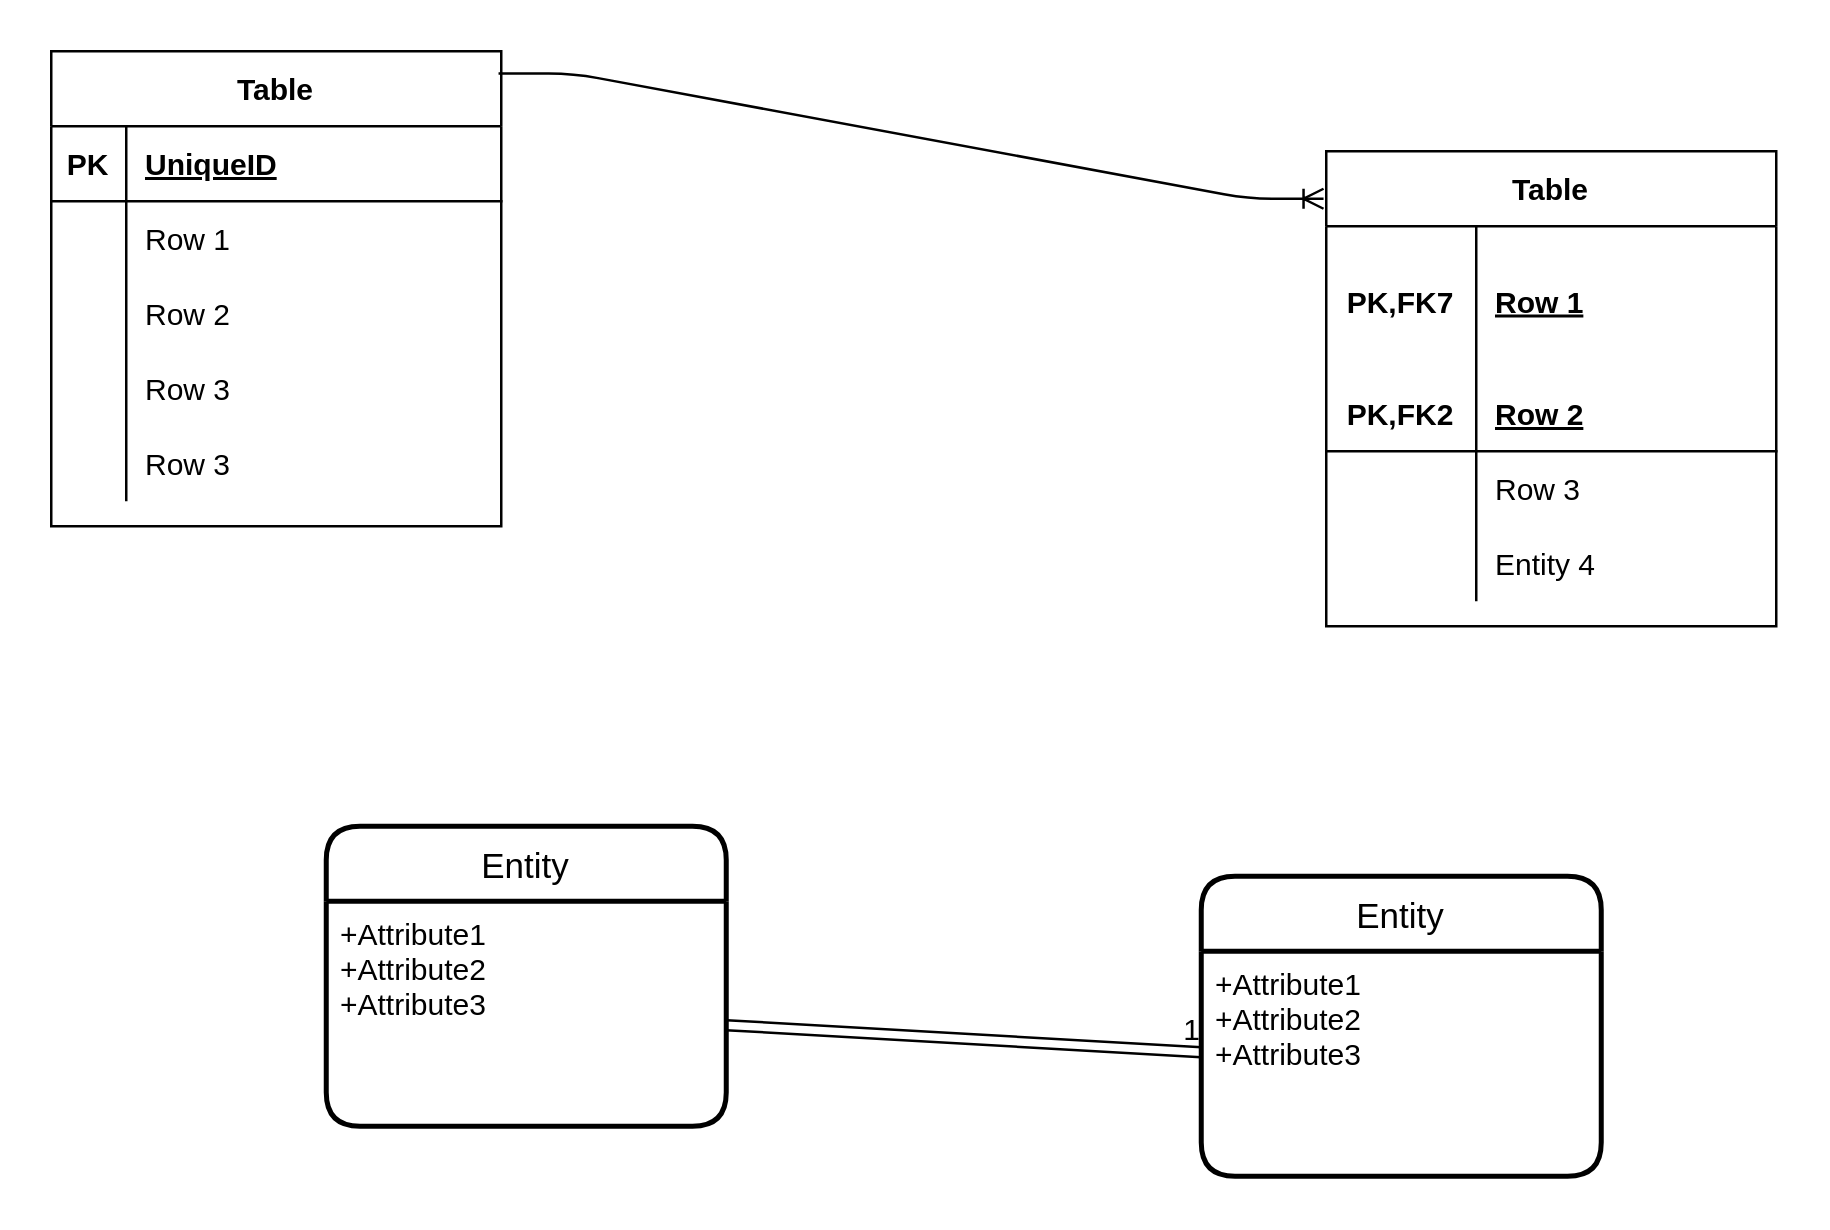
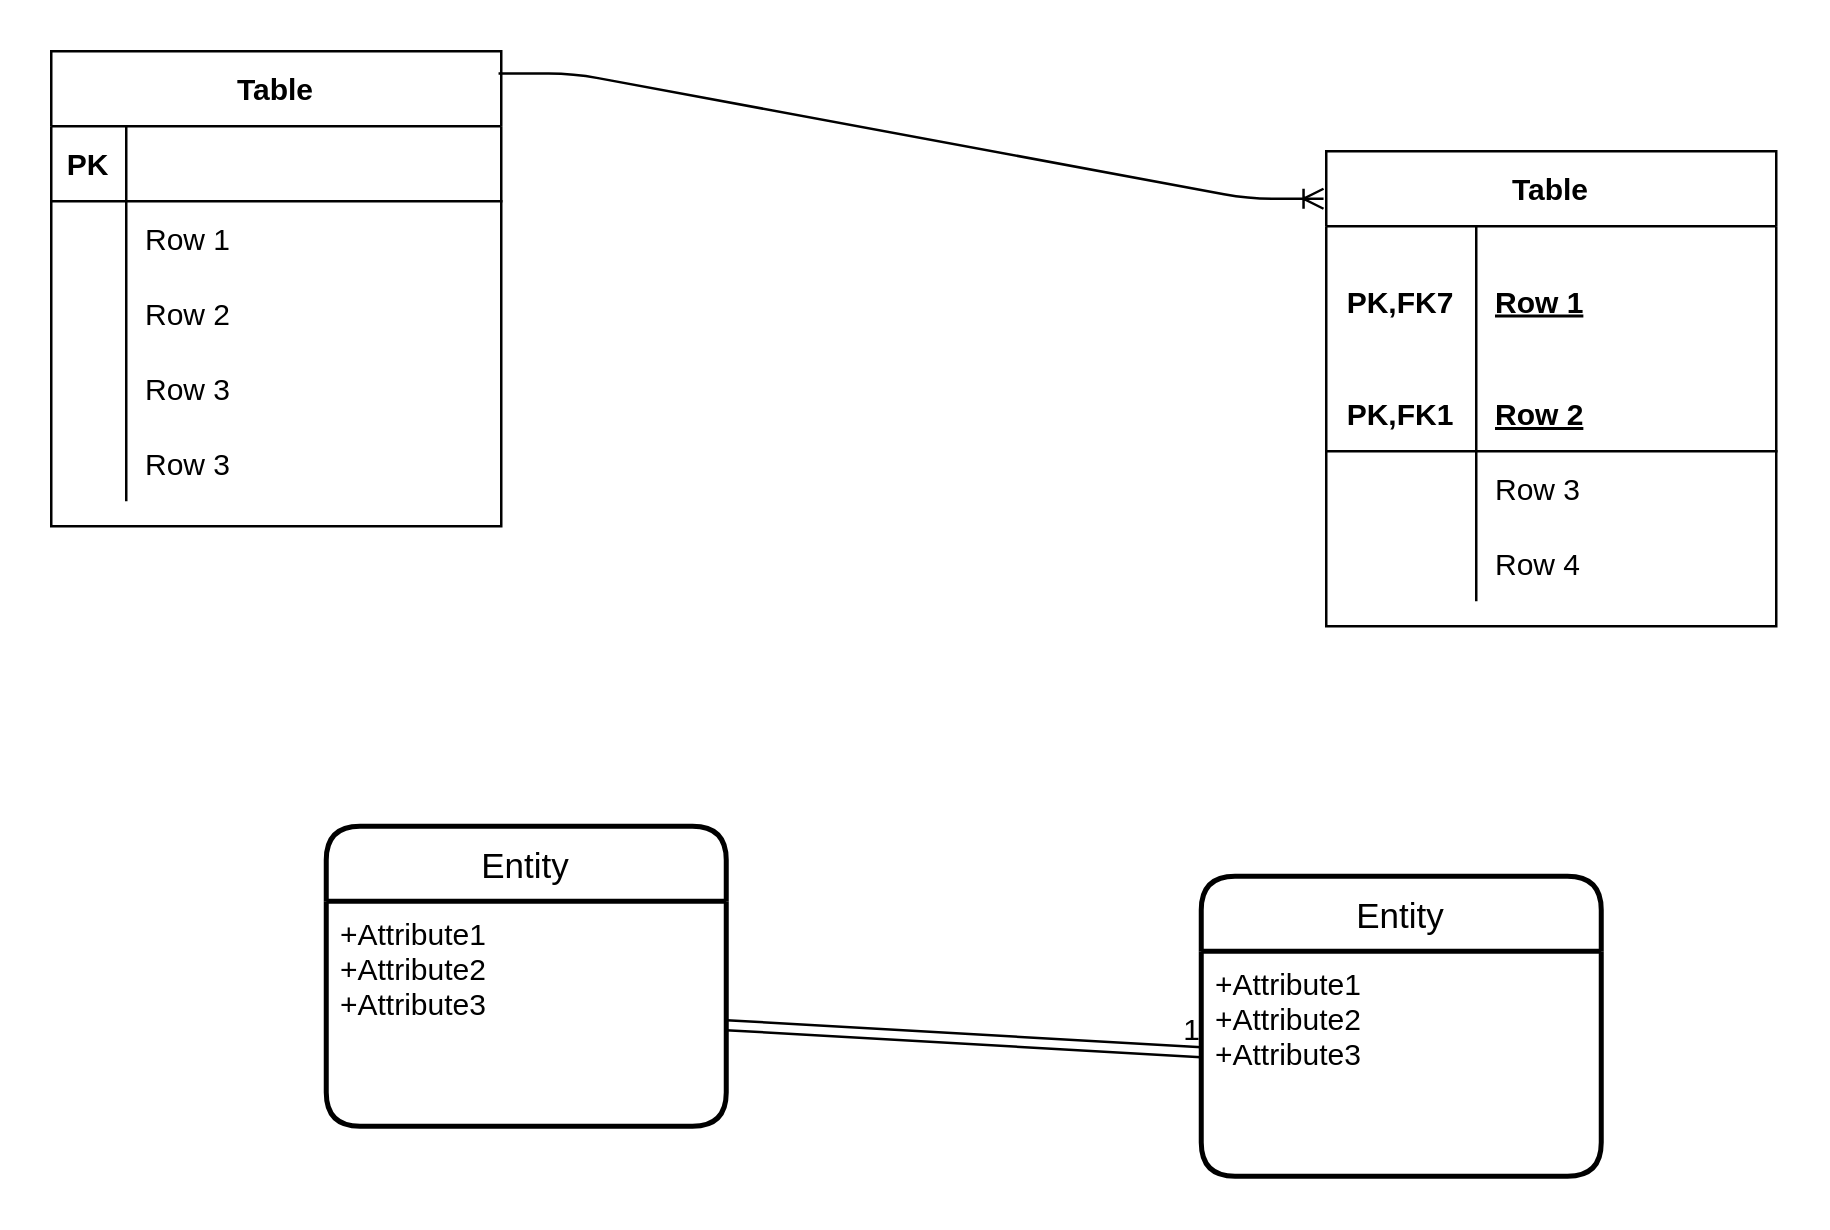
  <mxCell id="0" />
  <mxCell id="1" parent="0" />
  <mxCell id="2" value="Table" style="shape=table;startSize=30;container=1;collapsible=1;childLayout=tableLayout;fixedRows=1;rowLines=0;fontStyle=1;align=center;resizeLast=1;" vertex="1" parent="1"><mxGeometry x="20" y="20" width="180" height="190" as="geometry" /></mxCell>
  <mxCell id="3" value="" style="shape=partialRectangle;collapsible=0;dropTarget=0;pointerEvents=0;fillColor=none;top=0;left=0;bottom=1;right=0;points=[[0,0.5],[1,0.5]];portConstraint=eastwest;" vertex="1" parent="2"><mxGeometry y="30" width="180" height="30" as="geometry" /></mxCell>
  <mxCell id="4" value="PK" style="shape=partialRectangle;connectable=0;fillColor=none;top=0;left=0;bottom=0;right=0;fontStyle=1;overflow=hidden;" vertex="1" parent="3"><mxGeometry width="30" height="30" as="geometry" /></mxCell>
- <mxCell id="5" value="UniqueID" style="shape=partialRectangle;connectable=0;fillColor=none;top=0;left=0;bottom=0;right=0;align=left;spacingLeft=6;fontStyle=5;overflow=hidden;" vertex="1" parent="3"><mxGeometry x="30" width="150" height="30" as="geometry" /></mxCell>
  <mxCell id="6" value="" style="shape=partialRectangle;collapsible=0;dropTarget=0;pointerEvents=0;fillColor=none;top=0;left=0;bottom=0;right=0;points=[[0,0.5],[1,0.5]];portConstraint=eastwest;" vertex="1" parent="2"><mxGeometry y="60" width="180" height="30" as="geometry" /></mxCell>
  <mxCell id="7" value="" style="shape=partialRectangle;connectable=0;fillColor=none;top=0;left=0;bottom=0;right=0;editable=1;overflow=hidden;" vertex="1" parent="6"><mxGeometry width="30" height="30" as="geometry" /></mxCell>
  <mxCell id="8" value="Row 1" style="shape=partialRectangle;connectable=0;fillColor=none;top=0;left=0;bottom=0;right=0;align=left;spacingLeft=6;overflow=hidden;" vertex="1" parent="6"><mxGeometry x="30" width="150" height="30" as="geometry" /></mxCell>
  <mxCell id="9" value="" style="shape=partialRectangle;collapsible=0;dropTarget=0;pointerEvents=0;fillColor=none;top=0;left=0;bottom=0;right=0;points=[[0,0.5],[1,0.5]];portConstraint=eastwest;" vertex="1" parent="2"><mxGeometry y="90" width="180" height="30" as="geometry" /></mxCell>
  <mxCell id="10" value="" style="shape=partialRectangle;connectable=0;fillColor=none;top=0;left=0;bottom=0;right=0;editable=1;overflow=hidden;" vertex="1" parent="9"><mxGeometry width="30" height="30" as="geometry" /></mxCell>
  <mxCell id="11" value="Row 2" style="shape=partialRectangle;connectable=0;fillColor=none;top=0;left=0;bottom=0;right=0;align=left;spacingLeft=6;overflow=hidden;" vertex="1" parent="9"><mxGeometry x="30" width="150" height="30" as="geometry" /></mxCell>
  <mxCell id="12" value="" style="shape=partialRectangle;collapsible=0;dropTarget=0;pointerEvents=0;fillColor=none;top=0;left=0;bottom=0;right=0;points=[[0,0.5],[1,0.5]];portConstraint=eastwest;" vertex="1" parent="2"><mxGeometry y="120" width="180" height="30" as="geometry" /></mxCell>
  <mxCell id="13" value="" style="shape=partialRectangle;connectable=0;fillColor=none;top=0;left=0;bottom=0;right=0;editable=1;overflow=hidden;" vertex="1" parent="12"><mxGeometry width="30" height="30" as="geometry" /></mxCell>
  <mxCell id="14" value="Row 3" style="shape=partialRectangle;connectable=0;fillColor=none;top=0;left=0;bottom=0;right=0;align=left;spacingLeft=6;overflow=hidden;" vertex="1" parent="12"><mxGeometry x="30" width="150" height="30" as="geometry" /></mxCell>
  <mxCell id="15" value="" style="shape=partialRectangle;collapsible=0;dropTarget=0;pointerEvents=0;fillColor=none;top=0;left=0;bottom=0;right=0;points=[[0,0.5],[1,0.5]];portConstraint=eastwest;" vertex="1" parent="2"><mxGeometry y="150" width="180" height="30" as="geometry" /></mxCell>
  <mxCell id="16" value="" style="shape=partialRectangle;connectable=0;fillColor=none;top=0;left=0;bottom=0;right=0;editable=1;overflow=hidden;" vertex="1" parent="15"><mxGeometry width="30" height="30" as="geometry" /></mxCell>
  <mxCell id="17" value="Row 3" style="shape=partialRectangle;connectable=0;fillColor=none;top=0;left=0;bottom=0;right=0;align=left;spacingLeft=6;overflow=hidden;" vertex="1" parent="15"><mxGeometry x="30" width="150" height="30" as="geometry" /></mxCell>
  <mxCell id="18" value="Table" style="shape=table;startSize=30;container=1;collapsible=1;childLayout=tableLayout;fixedRows=1;rowLines=0;fontStyle=1;align=center;resizeLast=1;" vertex="1" parent="1"><mxGeometry x="530" y="60" width="180" height="190" as="geometry" /></mxCell>
  <mxCell id="19" value="" style="shape=partialRectangle;collapsible=0;dropTarget=0;pointerEvents=0;fillColor=none;top=0;left=0;bottom=0;right=0;points=[[0,0.5],[1,0.5]];portConstraint=eastwest;" vertex="1" parent="18"><mxGeometry y="30" width="180" height="60" as="geometry" /></mxCell>
  <mxCell id="20" value="PK,FK7" style="shape=partialRectangle;connectable=0;fillColor=none;top=0;left=0;bottom=0;right=0;fontStyle=1;overflow=hidden;" vertex="1" parent="19"><mxGeometry width="60" height="60" as="geometry" /></mxCell>
  <mxCell id="21" value="Row 1" style="shape=partialRectangle;connectable=0;fillColor=none;top=0;left=0;bottom=0;right=0;align=left;spacingLeft=6;fontStyle=5;overflow=hidden;" vertex="1" parent="19"><mxGeometry x="60" width="120" height="60" as="geometry" /></mxCell>
  <mxCell id="22" value="" style="shape=partialRectangle;collapsible=0;dropTarget=0;pointerEvents=0;fillColor=none;top=0;left=0;bottom=1;right=0;points=[[0,0.5],[1,0.5]];portConstraint=eastwest;" vertex="1" parent="18"><mxGeometry y="90" width="180" height="30" as="geometry" /></mxCell>
- <mxCell id="23" value="PK,FK2" style="shape=partialRectangle;connectable=0;fillColor=none;top=0;left=0;bottom=0;right=0;fontStyle=1;overflow=hidden;" vertex="1" parent="22"><mxGeometry width="60" height="30" as="geometry" /></mxCell>
+ <mxCell id="23" value="PK,FK1" style="shape=partialRectangle;connectable=0;fillColor=none;top=0;left=0;bottom=0;right=0;fontStyle=1;overflow=hidden;" vertex="1" parent="22"><mxGeometry width="60" height="30" as="geometry" /></mxCell>
  <mxCell id="24" value="Row 2" style="shape=partialRectangle;connectable=0;fillColor=none;top=0;left=0;bottom=0;right=0;align=left;spacingLeft=6;fontStyle=5;overflow=hidden;" vertex="1" parent="22"><mxGeometry x="60" width="120" height="30" as="geometry" /></mxCell>
  <mxCell id="25" value="" style="shape=partialRectangle;collapsible=0;dropTarget=0;pointerEvents=0;fillColor=none;top=0;left=0;bottom=0;right=0;points=[[0,0.5],[1,0.5]];portConstraint=eastwest;" vertex="1" parent="18"><mxGeometry y="120" width="180" height="30" as="geometry" /></mxCell>
  <mxCell id="26" value="" style="shape=partialRectangle;connectable=0;fillColor=none;top=0;left=0;bottom=0;right=0;editable=1;overflow=hidden;" vertex="1" parent="25"><mxGeometry width="60" height="30" as="geometry" /></mxCell>
  <mxCell id="27" value="Row 3" style="shape=partialRectangle;connectable=0;fillColor=none;top=0;left=0;bottom=0;right=0;align=left;spacingLeft=6;overflow=hidden;" vertex="1" parent="25"><mxGeometry x="60" width="120" height="30" as="geometry" /></mxCell>
  <mxCell id="28" value="" style="shape=partialRectangle;collapsible=0;dropTarget=0;pointerEvents=0;fillColor=none;top=0;left=0;bottom=0;right=0;points=[[0,0.5],[1,0.5]];portConstraint=eastwest;" vertex="1" parent="18"><mxGeometry y="150" width="180" height="30" as="geometry" /></mxCell>
  <mxCell id="29" value="" style="shape=partialRectangle;connectable=0;fillColor=none;top=0;left=0;bottom=0;right=0;editable=1;overflow=hidden;" vertex="1" parent="28"><mxGeometry width="60" height="30" as="geometry" /></mxCell>
- <mxCell id="30" value="Entity 4" style="shape=partialRectangle;connectable=0;fillColor=none;top=0;left=0;bottom=0;right=0;align=left;spacingLeft=6;overflow=hidden;" vertex="1" parent="28"><mxGeometry x="60" width="120" height="30" as="geometry" /></mxCell>
+ <mxCell id="30" value="Row 4" style="shape=partialRectangle;connectable=0;fillColor=none;top=0;left=0;bottom=0;right=0;align=left;spacingLeft=6;overflow=hidden;" vertex="1" parent="28"><mxGeometry x="60" width="120" height="30" as="geometry" /></mxCell>
  <mxCell id="31" value="Entity" style="swimlane;childLayout=stackLayout;horizontal=1;startSize=30;horizontalStack=0;rounded=1;fontSize=14;fontStyle=0;strokeWidth=2;resizeParent=0;resizeLast=1;shadow=0;dashed=0;align=center;" vertex="1" parent="1"><mxGeometry x="130" y="330" width="160" height="120" as="geometry" /></mxCell>
  <mxCell id="32" value="+Attribute1&#10;+Attribute2&#10;+Attribute3" style="align=left;strokeColor=none;fillColor=none;spacingLeft=4;fontSize=12;verticalAlign=top;resizable=0;rotatable=0;part=1;" vertex="1" parent="31"><mxGeometry y="30" width="160" height="90" as="geometry" /></mxCell>
  <mxCell id="33" value="Entity" style="swimlane;childLayout=stackLayout;horizontal=1;startSize=30;horizontalStack=0;rounded=1;fontSize=14;fontStyle=0;strokeWidth=2;resizeParent=0;resizeLast=1;shadow=0;dashed=0;align=center;" vertex="1" parent="1"><mxGeometry x="480" y="350" width="160" height="120" as="geometry" /></mxCell>
  <mxCell id="34" value="+Attribute1&#10;+Attribute2&#10;+Attribute3" style="align=left;strokeColor=none;fillColor=none;spacingLeft=4;fontSize=12;verticalAlign=top;resizable=0;rotatable=0;part=1;" vertex="1" parent="33"><mxGeometry y="30" width="160" height="90" as="geometry" /></mxCell>
  <mxCell id="35" value="" style="edgeStyle=entityRelationEdgeStyle;fontSize=12;html=1;endArrow=ERoneToMany;entryX=-0.006;entryY=0.1;entryDx=0;entryDy=0;entryPerimeter=0;exitX=0.994;exitY=0.047;exitDx=0;exitDy=0;exitPerimeter=0;" edge="1" parent="1" source="2" target="18"><mxGeometry width="100" height="100" relative="1" as="geometry"><mxPoint x="300" y="150" as="sourcePoint" /><mxPoint x="470" y="140" as="targetPoint" /></mxGeometry></mxCell>
  <mxCell id="36" value="" style="shape=link;html=1;rounded=0;" edge="1" parent="1" source="32" target="34"><mxGeometry relative="1" as="geometry"><mxPoint x="390" y="300" as="sourcePoint" /><mxPoint x="550" y="300" as="targetPoint" /></mxGeometry></mxCell>
  <mxCell id="37" value="1" style="resizable=0;html=1;align=right;verticalAlign=bottom;" connectable="0" vertex="1" parent="36"><mxGeometry x="1" relative="1" as="geometry" /></mxCell>
